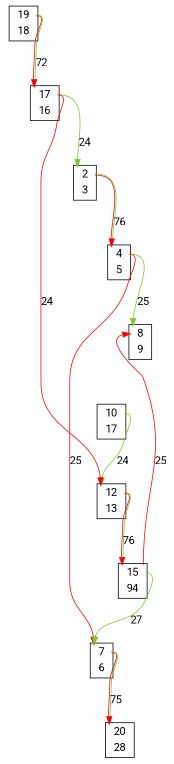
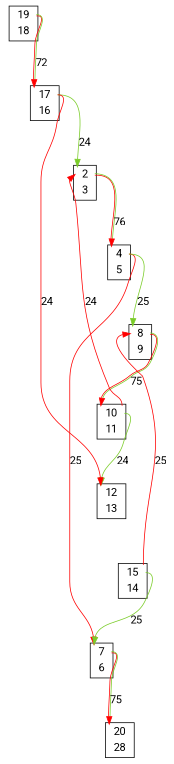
  digraph {
    fontname=Roboto
    node [color=black fillcolor=white fontname=Roboto shape=plaintext style=filled]
    edge [color="0 1 1:0.250 0.800 0.800" fontname=Roboto headport=port_0x7febb5816070_in tailport=port_0x7febb54102b0_out]
    n1 [label=<<TABLE bgcolor = "white"> <TR><TD BORDER = "0" PORT = "port_0x7febb5816040_in"></TD><TD BORDER = "0" PORT = "port_">2</TD><TD BORDER = "0" PORT = "port_0x7febb5816040_out"></TD></TR> <TR><TD BORDER = "0" PORT = "port_0x7febb58160d0_out"></TD><TD BORDER = "0" PORT = "port_">3</TD><TD BORDER = "0" PORT = "port_0x7febb58160d0_in"></TD></TR> </TABLE>>]
    n2 [label=<<TABLE bgcolor = "white"> <TR><TD BORDER = "0" PORT = "port_0x7febb54102b0_in"></TD><TD BORDER = "0" PORT = "port_">4</TD><TD BORDER = "0" PORT = "port_0x7febb54102b0_out"></TD></TR> <TR><TD BORDER = "0" PORT = "port_0x7febb63a7280_out"></TD><TD BORDER = "0" PORT = "port_">5</TD><TD BORDER = "0" PORT = "port_0x7febb63a7280_in"></TD></TR> </TABLE>>]
    n3 [label=<<TABLE bgcolor = "white"> <TR><TD BORDER = "0" PORT = "port_0x7febb5816070_in"></TD><TD BORDER = "0" PORT = "port_">7</TD><TD BORDER = "0" PORT = "port_0x7febb5816070_out"></TD></TR> <TR><TD BORDER = "0" PORT = "port_0x7febb631feb0_out"></TD><TD BORDER = "0" PORT = "port_">6</TD><TD BORDER = "0" PORT = "port_0x7febb631feb0_in"></TD></TR> </TABLE>>]
    n4 [label=<<TABLE bgcolor = "white"> <TR><TD BORDER = "0" PORT = "port_0x7febb54104f0_in"></TD><TD BORDER = "0" PORT = "port_">8</TD><TD BORDER = "0" PORT = "port_0x7febb54104f0_out"></TD></TR> <TR><TD BORDER = "0" PORT = "port_0x7febb5410280_out"></TD><TD BORDER = "0" PORT = "port_">9</TD><TD BORDER = "0" PORT = "port_0x7febb5410280_in"></TD></TR> </TABLE>>]
    n5 [label=<<TABLE bgcolor = "white"> <TR><TD BORDER = "0" PORT = "port_0x7febb63a71f0_in"></TD><TD BORDER = "0" PORT = "port_">20</TD><TD BORDER = "0" PORT = "port_0x7febb63a71f0_out"></TD></TR> <TR><TD BORDER = "0" PORT = "port_0x7febb5816310_out"></TD><TD BORDER = "0" PORT = "port_">28</TD><TD BORDER = "0" PORT = "port_0x7febb5816310_in"></TD></TR> </TABLE>>]
-   n6 [label=<<TABLE bgcolor = "white"> <TR><TD BORDER = "0" PORT = "port_0x7febb63a7ca0_in"></TD><TD BORDER = "0" PORT = "port_">10</TD><TD BORDER = "0" PORT = "port_0x7febb63a7ca0_out"></TD></TR> <TR><TD BORDER = "0" PORT = "port_0x7febb5410100_out"></TD><TD BORDER = "0" PORT = "port_">17</TD><TD BORDER = "0" PORT = "port_0x7febb5410100_in"></TD></TR> </TABLE>>]
+   n6 [label=<<TABLE bgcolor = "white"> <TR><TD BORDER = "0" PORT = "port_0x7febb63a7ca0_in"></TD><TD BORDER = "0" PORT = "port_">10</TD><TD BORDER = "0" PORT = "port_0x7febb63a7ca0_out"></TD></TR> <TR><TD BORDER = "0" PORT = "port_0x7febb5410100_out"></TD><TD BORDER = "0" PORT = "port_">11</TD><TD BORDER = "0" PORT = "port_0x7febb5410100_in"></TD></TR> </TABLE>>]
    n7 [label=<<TABLE bgcolor = "white"> <TR><TD BORDER = "0" PORT = "port_0x7febb63a7c70_in"></TD><TD BORDER = "0" PORT = "port_">12</TD><TD BORDER = "0" PORT = "port_0x7febb63a7c70_out"></TD></TR> <TR><TD BORDER = "0" PORT = "port_0x7febb63a76a0_out"></TD><TD BORDER = "0" PORT = "port_">13</TD><TD BORDER = "0" PORT = "port_0x7febb63a76a0_in"></TD></TR> </TABLE>>]
-   n8 [label=<<TABLE bgcolor = "white"> <TR><TD BORDER = "0" PORT = "port_0x7febb63a79d0_in"></TD><TD BORDER = "0" PORT = "port_">15</TD><TD BORDER = "0" PORT = "port_0x7febb63a79d0_out"></TD></TR> <TR><TD BORDER = "0" PORT = "port_0x7febb5c170a0_out"></TD><TD BORDER = "0" PORT = "port_">94</TD><TD BORDER = "0" PORT = "port_0x7febb5c170a0_in"></TD></TR> </TABLE>>]
+   n8 [label=<<TABLE bgcolor = "white"> <TR><TD BORDER = "0" PORT = "port_0x7febb63a79d0_in"></TD><TD BORDER = "0" PORT = "port_">15</TD><TD BORDER = "0" PORT = "port_0x7febb63a79d0_out"></TD></TR> <TR><TD BORDER = "0" PORT = "port_0x7febb5c170a0_out"></TD><TD BORDER = "0" PORT = "port_">14</TD><TD BORDER = "0" PORT = "port_0x7febb5c170a0_in"></TD></TR> </TABLE>>]
    n9 [label=<<TABLE bgcolor = "white"> <TR><TD BORDER = "0" PORT = "port_0x7febb63a79a0_in"></TD><TD BORDER = "0" PORT = "port_">17</TD><TD BORDER = "0" PORT = "port_0x7febb63a79a0_out"></TD></TR> <TR><TD BORDER = "0" PORT = "port_0x7febb5410550_out"></TD><TD BORDER = "0" PORT = "port_">16</TD><TD BORDER = "0" PORT = "port_0x7febb5410550_in"></TD></TR> </TABLE>>]
    n10 [label=<<TABLE bgcolor = "white"> <TR><TD BORDER = "0" PORT = "port_0x7febb63a7760_in"></TD><TD BORDER = "0" PORT = "port_">19</TD><TD BORDER = "0" PORT = "port_0x7febb63a7760_out"></TD></TR> <TR><TD BORDER = "0" PORT = "port_0x7febb63a70a0_out"></TD><TD BORDER = "0" PORT = "port_">18</TD><TD BORDER = "0" PORT = "port_0x7febb63a70a0_in"></TD></TR> </TABLE>>]
    n1 -> n2 [headport=port_0x7febb54102b0_in label=76 tailport=port_0x7febb5816040_out]
    n2 -> n3 [color="0 1 1" label=25]
    n2 -> n4 [color="0.250 0.800 0.800" headport=port_0x7febb54104f0_in label=25]
    n3 -> n5 [headport=port_0x7febb63a71f0_in label=75 tailport=port_0x7febb5816070_out]
+   n4 -> n6 [headport=port_0x7febb63a7ca0_in label=75 tailport=port_0x7febb54104f0_out]
+   n6 -> n1 [color="0 1 1" headport=port_0x7febb5816040_in label=24 tailport=port_0x7febb63a7ca0_out]
    n6 -> n7 [color="0.250 0.800 0.800" headport=port_0x7febb63a7c70_in label=24 tailport=port_0x7febb63a7ca0_out]
-   n7 -> n8 [headport=port_0x7febb63a79d0_in label=76 tailport=port_0x7febb63a7c70_out]
-   n8 -> n3 [color="0.250 0.800 0.800" label=27 tailport=port_0x7febb63a79d0_out]
+   n8 -> n3 [color="0.250 0.800 0.800" label=25 tailport=port_0x7febb63a79d0_out]
    n8 -> n4 [color="0 1 1" headport=port_0x7febb54104f0_in label=25 tailport=port_0x7febb63a79d0_out]
    n9 -> n1 [color="0.250 0.800 0.800" headport=port_0x7febb5816040_in label=24 tailport=port_0x7febb63a79a0_out]
    n9 -> n7 [color="0 1 1" headport=port_0x7febb63a7c70_in label=24 tailport=port_0x7febb63a79a0_out]
    n10 -> n9 [headport=port_0x7febb63a79a0_in label=72 tailport=port_0x7febb63a7760_out]
  }
